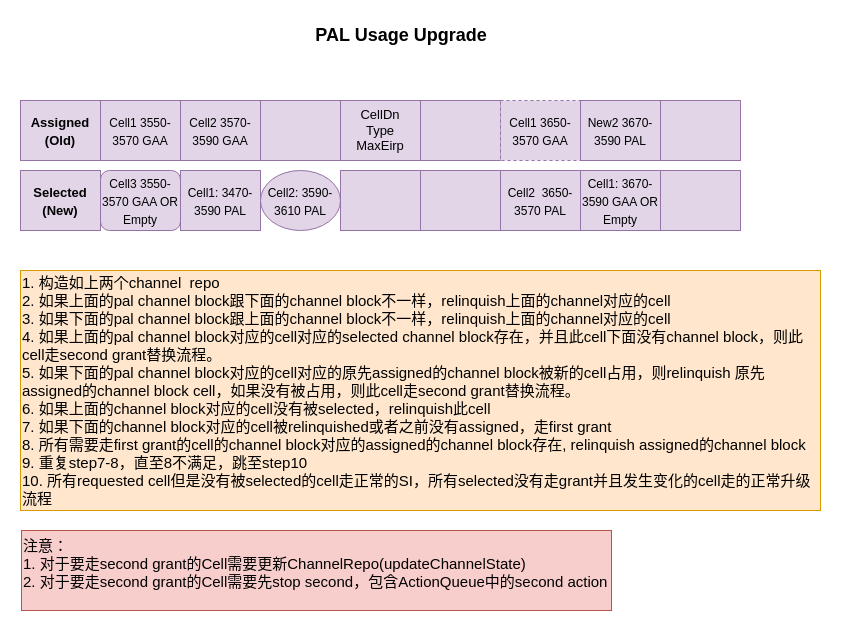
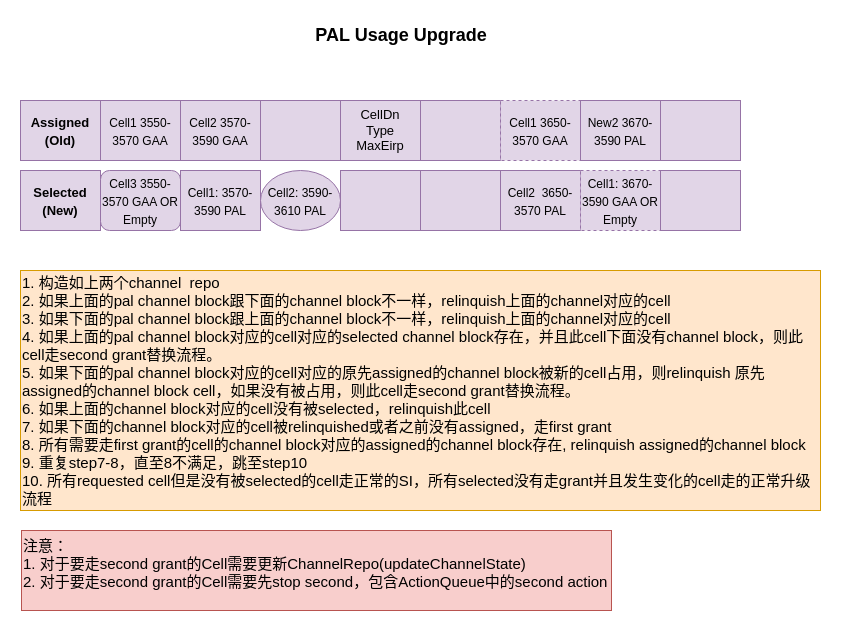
  <mxCell id="0" />
  <mxCell id="1" parent="0" />
  <mxCell id="2" value="1. 构造如上两个channel&amp;nbsp; repo&lt;br&gt;2. 如果上面的pal channel block跟下面的channel block不一样，relinquish上面的channel对应的cell&lt;br&gt;3. 如果下面的pal channel block跟上面的channel block不一样，relinquish上面的channel对应的cell&lt;br&gt;4. 如果上面的pal channel block对应的cell对应的selected channel block存在，并且此cell下面没有channel block，则此cell走second grant替换流程。&lt;br&gt;5. 如果下面的pal channel block对应的cell对应的原先assigned的channel block被新的cell占用，则relinquish 原先assigned的channel&amp;nbsp;block cell，如果没有被占用，则此cell走second grant替换流程。&lt;br&gt;6. 如果上面的channel block对应的cell没有被selected，relinquish此cell&lt;br&gt;7. 如果下面的channel block对应的cell被relinquished或者之前没有assigned，走first grant&amp;nbsp;&lt;br&gt;8. 所有需要走first grant的cell的channel block对应的assigned的channel block存在, relinquish assigned的channel block&lt;br&gt;9. 重复step7-8，直至8不满足，跳至step10&lt;br&gt;10. 所有requested cell但是没有被selected的cell走正常的SI，所有selected没有走grant并且发生变化的cell走的正常升级流程" style="rounded=0;whiteSpace=wrap;html=1;align=left;fontSize=15;fillColor=#ffe6cc;strokeColor=#d79b00;" parent="1" vertex="1"><mxGeometry x="20" y="270" width="800" height="240" as="geometry" /></mxCell>
  <mxCell id="3" value="&lt;b&gt;&lt;span style=&quot;font-size: 13px;&quot;&gt;Assigned&lt;/span&gt;&lt;br style=&quot;font-size: 13px;&quot;&gt;&lt;span style=&quot;font-size: 13px;&quot;&gt;(Old)&lt;/span&gt;&lt;/b&gt;" style="rounded=0;whiteSpace=wrap;html=1;fontSize=15;align=center;verticalAlign=middle;fillColor=#e1d5e7;strokeColor=#9673a6;" parent="1" vertex="1"><mxGeometry x="20" y="100" width="80" height="60" as="geometry" /></mxCell>
  <mxCell id="4" value="&lt;span style=&quot;font-size: 12px&quot;&gt;Cell1 3550-3570 GAA&lt;/span&gt;" style="rounded=0;whiteSpace=wrap;html=1;fontSize=15;align=center;verticalAlign=middle;fillColor=#e1d5e7;strokeColor=#9673a6;" parent="1" vertex="1"><mxGeometry x="100" y="100" width="80" height="60" as="geometry" /></mxCell>
  <mxCell id="5" value="&lt;span style=&quot;font-size: 12px&quot;&gt;Cell2 3570-3590 GAA&lt;/span&gt;" style="rounded=0;whiteSpace=wrap;html=1;fontSize=15;align=center;verticalAlign=middle;fillColor=#e1d5e7;strokeColor=#9673a6;" parent="1" vertex="1"><mxGeometry x="180" y="100" width="80" height="60" as="geometry" /></mxCell>
  <mxCell id="6" value="" style="rounded=0;whiteSpace=wrap;html=1;fontSize=15;align=center;verticalAlign=middle;fillColor=#e1d5e7;strokeColor=#9673a6;" parent="1" vertex="1"><mxGeometry x="260" y="100" width="80" height="60" as="geometry" /></mxCell>
  <mxCell id="7" value="CellDn&lt;br&gt;Type&lt;br style=&quot;font-size: 13px&quot;&gt;MaxEirp" style="rounded=0;whiteSpace=wrap;html=1;fontSize=13;align=center;fontStyle=0;verticalAlign=middle;fillColor=#e1d5e7;strokeColor=#9673a6;" parent="1" vertex="1"><mxGeometry x="340" y="100" width="80" height="60" as="geometry" /></mxCell>
  <mxCell id="8" value="" style="rounded=0;whiteSpace=wrap;html=1;fontSize=15;align=center;verticalAlign=middle;fillColor=#e1d5e7;strokeColor=#9673a6;" parent="1" vertex="1"><mxGeometry x="420" y="100" width="80" height="60" as="geometry" /></mxCell>
  <mxCell id="9" value="&lt;span style=&quot;font-size: 12px&quot;&gt;Cell1 3650-3570 GAA&lt;/span&gt;" style="rounded=0;whiteSpace=wrap;html=1;fontSize=15;align=center;verticalAlign=middle;fillColor=#e1d5e7;strokeColor=#9673a6;dashed=1;" parent="1" vertex="1"><mxGeometry x="500" y="100" width="80" height="60" as="geometry" /></mxCell>
  <mxCell id="10" value="&lt;span style=&quot;font-size: 12px&quot;&gt;New2 3670-3590 PAL&lt;/span&gt;" style="rounded=0;whiteSpace=wrap;html=1;fontSize=15;align=center;verticalAlign=middle;fillColor=#e1d5e7;strokeColor=#9673a6;" parent="1" vertex="1"><mxGeometry x="580" y="100" width="80" height="60" as="geometry" /></mxCell>
  <mxCell id="11" value="" style="rounded=0;whiteSpace=wrap;html=1;fontSize=15;align=center;verticalAlign=middle;fillColor=#e1d5e7;strokeColor=#9673a6;" parent="1" vertex="1"><mxGeometry x="660" y="100" width="80" height="60" as="geometry" /></mxCell>
  <mxCell id="12" value="&lt;b&gt;&lt;span style=&quot;font-size: 13px;&quot;&gt;Selected&lt;/span&gt;&lt;br style=&quot;font-size: 13px;&quot;&gt;&lt;span style=&quot;font-size: 13px;&quot;&gt;(New)&lt;/span&gt;&lt;/b&gt;" style="rounded=0;whiteSpace=wrap;html=1;fontSize=15;align=center;verticalAlign=middle;fillColor=#e1d5e7;strokeColor=#9673a6;" parent="1" vertex="1"><mxGeometry x="20" y="170" width="80" height="60" as="geometry" /></mxCell>
  <mxCell id="13" value="&lt;span style=&quot;font-size: 12px&quot;&gt;Cell3 3550-3570 GAA OR&lt;br&gt;Empty&lt;br&gt;&lt;/span&gt;" style="whiteSpace=wrap;html=1;fontSize=15;align=center;verticalAlign=middle;fillColor=#e1d5e7;strokeColor=#9673a6;rounded=1;" parent="1" vertex="1"><mxGeometry x="100" y="170" width="80" height="60" as="geometry" /></mxCell>
- <mxCell id="14" value="&lt;span style=&quot;font-size: 12px&quot;&gt;Cell1: 3470-3590 PAL&lt;/span&gt;" style="rounded=0;whiteSpace=wrap;html=1;fontSize=15;align=center;verticalAlign=middle;fillColor=#e1d5e7;strokeColor=#9673a6;" parent="1" vertex="1"><mxGeometry x="180" y="170" width="80" height="60" as="geometry" /></mxCell>
+ <mxCell id="14" value="&lt;span style=&quot;font-size: 12px&quot;&gt;Cell1: 3570-3590 PAL&lt;/span&gt;" style="rounded=0;whiteSpace=wrap;html=1;fontSize=15;align=center;verticalAlign=middle;fillColor=#e1d5e7;strokeColor=#9673a6;" parent="1" vertex="1"><mxGeometry x="180" y="170" width="80" height="60" as="geometry" /></mxCell>
  <mxCell id="15" value="&lt;span style=&quot;font-size: 12px&quot;&gt;Cell2: 3590-3610 PAL&lt;/span&gt;" style="ellipse;whiteSpace=wrap;html=1;fontSize=15;align=center;verticalAlign=middle;fillColor=#e1d5e7;strokeColor=#9673a6;" parent="1" vertex="1"><mxGeometry x="260" y="170" width="80" height="60" as="geometry" /></mxCell>
  <mxCell id="16" value="" style="rounded=0;whiteSpace=wrap;html=1;fontSize=15;align=center;verticalAlign=middle;fillColor=#e1d5e7;strokeColor=#9673a6;" parent="1" vertex="1"><mxGeometry x="340" y="170" width="80" height="60" as="geometry" /></mxCell>
  <mxCell id="17" value="" style="rounded=0;whiteSpace=wrap;html=1;fontSize=15;align=center;verticalAlign=middle;fillColor=#e1d5e7;strokeColor=#9673a6;" parent="1" vertex="1"><mxGeometry x="420" y="170" width="80" height="60" as="geometry" /></mxCell>
  <mxCell id="18" value="&lt;font style=&quot;font-size: 12px&quot;&gt;Cell2&amp;nbsp; 3650-3570 PAL&lt;/font&gt;" style="rounded=0;whiteSpace=wrap;html=1;fontSize=15;align=center;verticalAlign=middle;fillColor=#e1d5e7;strokeColor=#9673a6;" parent="1" vertex="1"><mxGeometry x="500" y="170" width="80" height="60" as="geometry" /></mxCell>
- <mxCell id="19" value="&lt;span style=&quot;font-size: 12px&quot;&gt;Cell1: 3670-3590 GAA OR Empty&lt;/span&gt;" style="rounded=0;whiteSpace=wrap;html=1;fontSize=15;align=center;verticalAlign=middle;fillColor=#e1d5e7;strokeColor=#9673a6;" parent="1" vertex="1"><mxGeometry x="580" y="170" width="80" height="60" as="geometry" /></mxCell>
+ <mxCell id="19" value="&lt;span style=&quot;font-size: 12px&quot;&gt;Cell1: 3670-3590 GAA OR Empty&lt;/span&gt;" style="rounded=0;whiteSpace=wrap;html=1;fontSize=15;align=center;verticalAlign=middle;fillColor=#e1d5e7;strokeColor=#9673a6;dashed=1;" parent="1" vertex="1"><mxGeometry x="580" y="170" width="80" height="60" as="geometry" /></mxCell>
  <mxCell id="20" value="" style="rounded=0;whiteSpace=wrap;html=1;fontSize=15;align=center;verticalAlign=middle;fillColor=#e1d5e7;strokeColor=#9673a6;" parent="1" vertex="1"><mxGeometry x="660" y="170" width="80" height="60" as="geometry" /></mxCell>
  <mxCell id="21" value="PAL Usage Upgrade" style="text;html=1;strokeColor=none;fillColor=none;align=center;verticalAlign=middle;whiteSpace=wrap;rounded=0;fontSize=18;fontColor=#000000;fontStyle=1" parent="1" vertex="1"><mxGeometry x="291" y="20" width="220" height="30" as="geometry" /></mxCell>
  <mxCell id="22" value="&lt;font style=&quot;font-size: 15px&quot;&gt;注意：&lt;br&gt;1. 对于要走second grant的Cell需要更新ChannelRepo(updateChannelState)&lt;br&gt;2. 对于要走second grant的Cell需要先stop second，包含ActionQueue中的second action&lt;br&gt;&lt;/font&gt;" style="text;html=1;strokeColor=#b85450;fillColor=#f8cecc;align=left;verticalAlign=top;whiteSpace=wrap;rounded=0;fontSize=14;" parent="1" vertex="1"><mxGeometry x="21" y="530" width="590" height="80" as="geometry" /></mxCell>
